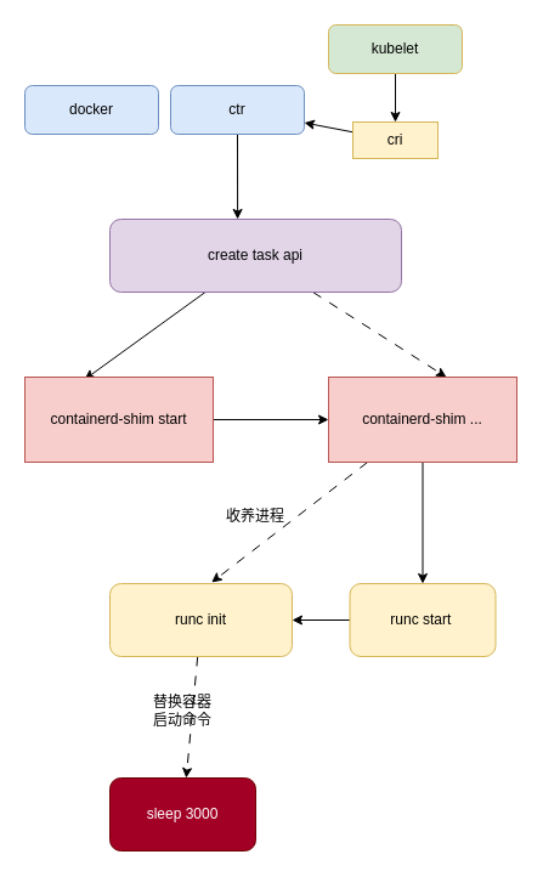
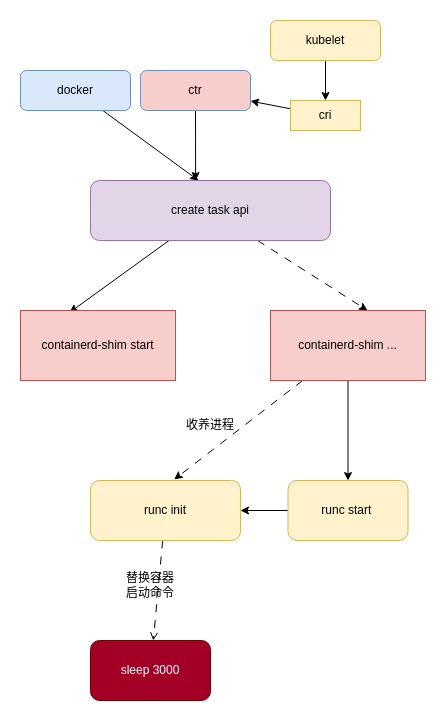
  <mxCell id="0" />
  <mxCell id="1" parent="0" />
+ <mxCell id="2" style="edgeStyle=none;html=1;entryX=0.45;entryY=0;entryDx=0;entryDy=0;entryPerimeter=0;" edge="1" parent="1" source="3" target="10"><mxGeometry relative="1" as="geometry" /></mxCell>
  <mxCell id="3" value="docker" style="rounded=1;whiteSpace=wrap;html=1;fillColor=#dae8fc;strokeColor=#6c8ebf;" vertex="1" parent="1"><mxGeometry x="20" y="70" width="110" height="40" as="geometry" /></mxCell>
  <mxCell id="4" style="edgeStyle=none;html=1;entryX=0.438;entryY=0;entryDx=0;entryDy=0;entryPerimeter=0;" edge="1" parent="1" source="5" target="10"><mxGeometry relative="1" as="geometry" /></mxCell>
- <mxCell id="5" value="ctr" style="rounded=1;whiteSpace=wrap;html=1;fillColor=#dae8fc;strokeColor=#6c8ebf;" vertex="1" parent="1"><mxGeometry x="140" y="70" width="110" height="40" as="geometry" /></mxCell>
+ <mxCell id="5" value="ctr" style="rounded=1;whiteSpace=wrap;html=1;fillColor=#f8cecc;strokeColor=#6c8ebf;" vertex="1" parent="1"><mxGeometry x="140" y="70" width="110" height="40" as="geometry" /></mxCell>
  <mxCell id="6" value="" style="edgeStyle=none;html=1;" edge="1" parent="1" source="7" target="12"><mxGeometry relative="1" as="geometry" /></mxCell>
- <mxCell id="7" value="kubelet" style="rounded=1;whiteSpace=wrap;html=1;fillColor=#d5e8d4;strokeColor=#d6b656;" vertex="1" parent="1"><mxGeometry x="270" y="20" width="110" height="40" as="geometry" /></mxCell>
+ <mxCell id="7" value="kubelet" style="rounded=1;whiteSpace=wrap;html=1;fillColor=#fff2cc;strokeColor=#d6b656;" vertex="1" parent="1"><mxGeometry x="270" y="20" width="110" height="40" as="geometry" /></mxCell>
  <mxCell id="8" style="edgeStyle=none;html=1;entryX=0.316;entryY=0.029;entryDx=0;entryDy=0;entryPerimeter=0;" edge="1" parent="1" source="10" target="14"><mxGeometry relative="1" as="geometry" /></mxCell>
  <mxCell id="9" style="edgeStyle=none;html=1;entryX=0.626;entryY=0;entryDx=0;entryDy=0;entryPerimeter=0;dashed=1;dashPattern=8 8;" edge="1" parent="1" source="10" target="17"><mxGeometry relative="1" as="geometry" /></mxCell>
  <mxCell id="10" value="create task api" style="rounded=1;whiteSpace=wrap;html=1;fillColor=#e1d5e7;strokeColor=#9673a6;" vertex="1" parent="1"><mxGeometry x="90" y="180" width="240" height="60" as="geometry" /></mxCell>
  <mxCell id="11" style="edgeStyle=none;html=1;" edge="1" parent="1" source="12" target="5"><mxGeometry relative="1" as="geometry" /></mxCell>
  <mxCell id="12" value="cri" style="rounded=0;whiteSpace=wrap;html=1;fillColor=#fff2cc;strokeColor=#d6b656;" vertex="1" parent="1"><mxGeometry x="290" y="100" width="70" height="30" as="geometry" /></mxCell>
- <mxCell id="13" value="" style="edgeStyle=none;html=1;" edge="1" parent="1" source="14" target="17"><mxGeometry relative="1" as="geometry" /></mxCell>
  <mxCell id="14" value="containerd-shim start" style="rounded=0;whiteSpace=wrap;html=1;fillColor=#f8cecc;strokeColor=#b85450;" vertex="1" parent="1"><mxGeometry x="20" y="310" width="155" height="70" as="geometry" /></mxCell>
  <mxCell id="15" style="edgeStyle=none;html=1;entryX=0.5;entryY=0;entryDx=0;entryDy=0;" edge="1" parent="1" source="17" target="19"><mxGeometry relative="1" as="geometry" /></mxCell>
  <mxCell id="16" style="edgeStyle=none;html=1;entryX=0.558;entryY=-0.017;entryDx=0;entryDy=0;entryPerimeter=0;dashed=1;dashPattern=8 8;" edge="1" parent="1" source="17" target="21"><mxGeometry relative="1" as="geometry" /></mxCell>
  <mxCell id="17" value="containerd-shim ..." style="rounded=0;whiteSpace=wrap;html=1;fillColor=#f8cecc;strokeColor=#b85450;" vertex="1" parent="1"><mxGeometry x="270" y="310" width="155" height="70" as="geometry" /></mxCell>
  <mxCell id="18" value="" style="edgeStyle=none;html=1;" edge="1" parent="1" source="19" target="21"><mxGeometry relative="1" as="geometry" /></mxCell>
  <mxCell id="19" value="runc start&amp;nbsp;" style="rounded=1;whiteSpace=wrap;html=1;fillColor=#fff2cc;strokeColor=#d6b656;" vertex="1" parent="1"><mxGeometry x="287.5" y="480" width="120" height="60" as="geometry" /></mxCell>
- <mxCell id="20" value="" style="edgeStyle=none;html=1;dashed=1;dashPattern=8 8;" edge="1" parent="1" source="21" target="23"><mxGeometry relative="1" as="geometry" /></mxCell>
+ <mxCell id="20" value="" style="edgeStyle=none;html=1;dashed=1;dashPattern=8 8;endArrow=open;" edge="1" parent="1" source="21" target="23"><mxGeometry relative="1" as="geometry" /></mxCell>
  <mxCell id="21" value="runc init" style="rounded=1;whiteSpace=wrap;html=1;fillColor=#fff2cc;strokeColor=#d6b656;" vertex="1" parent="1"><mxGeometry x="90" y="480" width="150" height="60" as="geometry" /></mxCell>
  <mxCell id="22" value="收养进程" style="text;html=1;strokeColor=none;fillColor=none;align=center;verticalAlign=middle;whiteSpace=wrap;rounded=0;" vertex="1" parent="1"><mxGeometry x="180" y="410" width="60" height="30" as="geometry" /></mxCell>
  <mxCell id="23" value="sleep 3000" style="rounded=1;whiteSpace=wrap;html=1;fillColor=#a20025;strokeColor=#6F0000;fontColor=#ffffff;" vertex="1" parent="1"><mxGeometry x="90" y="640" width="120" height="60" as="geometry" /></mxCell>
  <mxCell id="24" value="替换容器启动命令" style="text;html=1;strokeColor=none;fillColor=none;align=center;verticalAlign=middle;whiteSpace=wrap;rounded=0;" vertex="1" parent="1"><mxGeometry x="120" y="570" width="60" height="30" as="geometry" /></mxCell>
